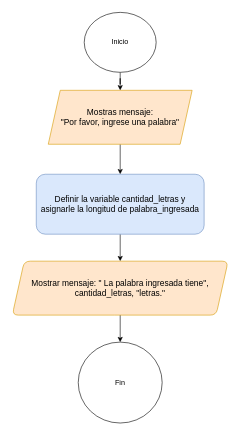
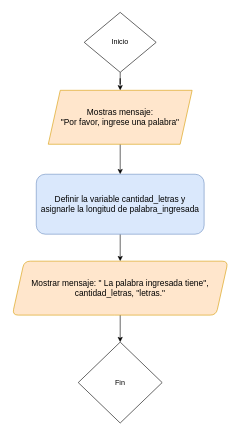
  <mxCell id="0" />
  <mxCell id="1" parent="0" />
  <mxCell id="2" value="" style="edgeStyle=orthogonalEdgeStyle;rounded=0;orthogonalLoop=1;jettySize=auto;html=1;" edge="1" parent="1" source="3" target="5"><mxGeometry relative="1" as="geometry" /></mxCell>
- <mxCell id="3" value="Inicio" style="ellipse;whiteSpace=wrap;html=1;" vertex="1" parent="1"><mxGeometry x="140" y="20" width="120" height="100" as="geometry" /></mxCell>
+ <mxCell id="3" value="Inicio" style="rhombus;whiteSpace=wrap;html=1;" vertex="1" parent="1"><mxGeometry x="140" y="20" width="120" height="100" as="geometry" /></mxCell>
  <mxCell id="4" value="" style="edgeStyle=orthogonalEdgeStyle;rounded=0;orthogonalLoop=1;jettySize=auto;html=1;" edge="1" parent="1" source="5" target="7"><mxGeometry relative="1" as="geometry" /></mxCell>
  <mxCell id="5" value="&lt;font style=&quot;font-size: 14px;&quot;&gt;Mostras mensaje:&lt;/font&gt;&lt;div&gt;&lt;font style=&quot;font-size: 14px;&quot;&gt;&quot;Por favor, ingrese una palabra&quot;&lt;/font&gt;&lt;/div&gt;" style="shape=parallelogram;perimeter=parallelogramPerimeter;whiteSpace=wrap;html=1;fixedSize=1;fillColor=#ffe6cc;strokeColor=#d79b00;" vertex="1" parent="1"><mxGeometry x="80" y="150" width="240" height="90" as="geometry" /></mxCell>
  <mxCell id="6" value="" style="edgeStyle=orthogonalEdgeStyle;rounded=0;orthogonalLoop=1;jettySize=auto;html=1;" edge="1" parent="1" source="7" target="9"><mxGeometry relative="1" as="geometry" /></mxCell>
  <mxCell id="7" value="&lt;font style=&quot;font-size: 14px;&quot;&gt;Definir la variable cantidad_letras y&lt;/font&gt;&lt;div&gt;&lt;font style=&quot;font-size: 14px;&quot;&gt;asignarle la longitud de palabra_ingresada&lt;/font&gt;&lt;/div&gt;" style="rounded=1;whiteSpace=wrap;html=1;fillColor=#dae8fc;strokeColor=#6c8ebf;" vertex="1" parent="1"><mxGeometry x="60" y="290" width="280" height="100" as="geometry" /></mxCell>
  <mxCell id="8" value="" style="edgeStyle=orthogonalEdgeStyle;rounded=0;orthogonalLoop=1;jettySize=auto;html=1;" edge="1" parent="1" source="9" target="10"><mxGeometry relative="1" as="geometry" /></mxCell>
  <mxCell id="9" value="&lt;font style=&quot;font-size: 14px;&quot;&gt;Mostrar mensaje: &quot; La palabra ingresada tiene&quot;, cantidad_letras, &quot;letras.&quot;&lt;/font&gt;" style="shape=parallelogram;perimeter=parallelogramPerimeter;whiteSpace=wrap;html=1;fixedSize=1;rounded=1;fillColor=#ffe6cc;strokeColor=#d79b00;" vertex="1" parent="1"><mxGeometry x="20" y="435" width="360" height="90" as="geometry" /></mxCell>
- <mxCell id="10" value="Fin" style="ellipse;whiteSpace=wrap;html=1;rounded=1;" vertex="1" parent="1"><mxGeometry x="130" y="570" width="140" height="135" as="geometry" /></mxCell>
+ <mxCell id="10" value="Fin" style="rhombus;whiteSpace=wrap;html=1;" vertex="1" parent="1"><mxGeometry x="130" y="570" width="140" height="135" as="geometry" /></mxCell>
